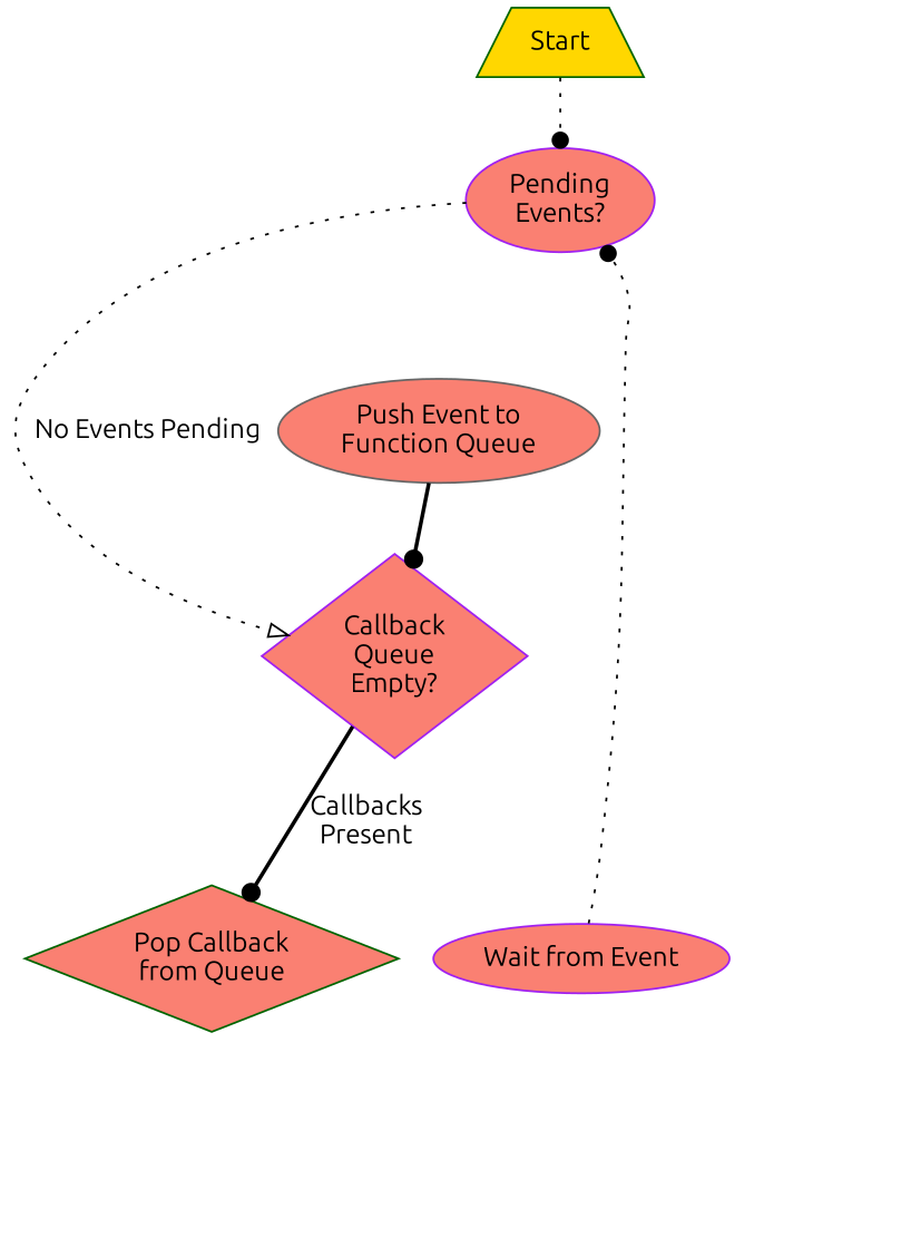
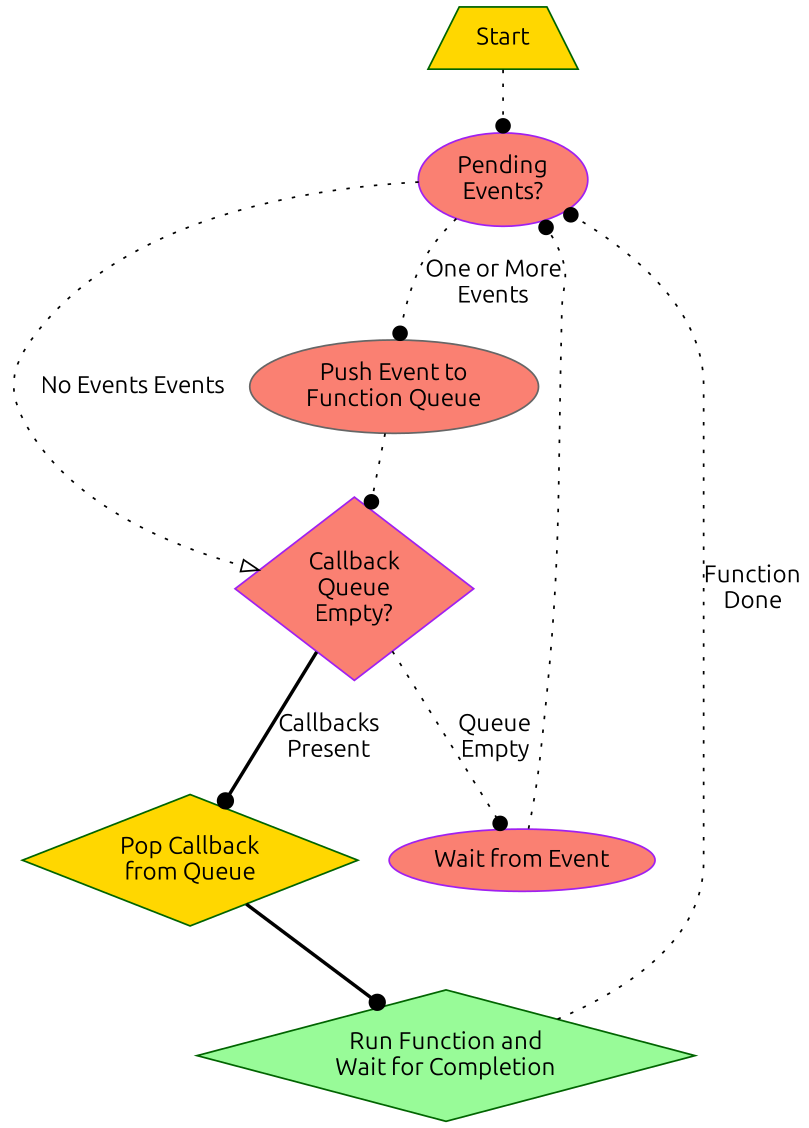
  digraph {
    fontname=Ubuntu
    node [color=darkgreen fillcolor=salmon fontname=Ubuntu shape=ellipse style=filled]
    edge [arrowhead=dot fontname=Ubuntu style=dotted]
    n1 [fillcolor=gold label=Start shape=trapezium]
    n2 [color=purple label="Pending\nEvents?"]
    n3 [color=purple label="Callback\nQueue\nEmpty?" shape=diamond]
    n4 [color=gray40 label="Push Event to\nFunction Queue"]
-   n5 [label="Pop Callback\nfrom Queue" shape=diamond]
+   n5 [fillcolor=gold label="Pop Callback\nfrom Queue" shape=diamond]
    n6 [color=purple label="Wait from Event"]
+   n7 [fillcolor=palegreen label="Run Function and\nWait for Completion" shape=diamond]
    n1 -> n2
-   n2 -> n3 [arrowhead=onormal label="No Events Pending"]
+   n2 -> n3 [arrowhead=onormal label="No Events Events"]
+   n2 -> n4 [label="One or More\nEvents"]
    n3 -> n5 [label="Callbacks\nPresent" style=bold]
-   n4 -> n3 [style=bold]
+   n3 -> n6 [label="Queue\nEmpty"]
+   n4 -> n3
+   n5 -> n7 [style=bold]
    n6 -> n2
+   n7 -> n2 [label="Function\nDone"]
  }
